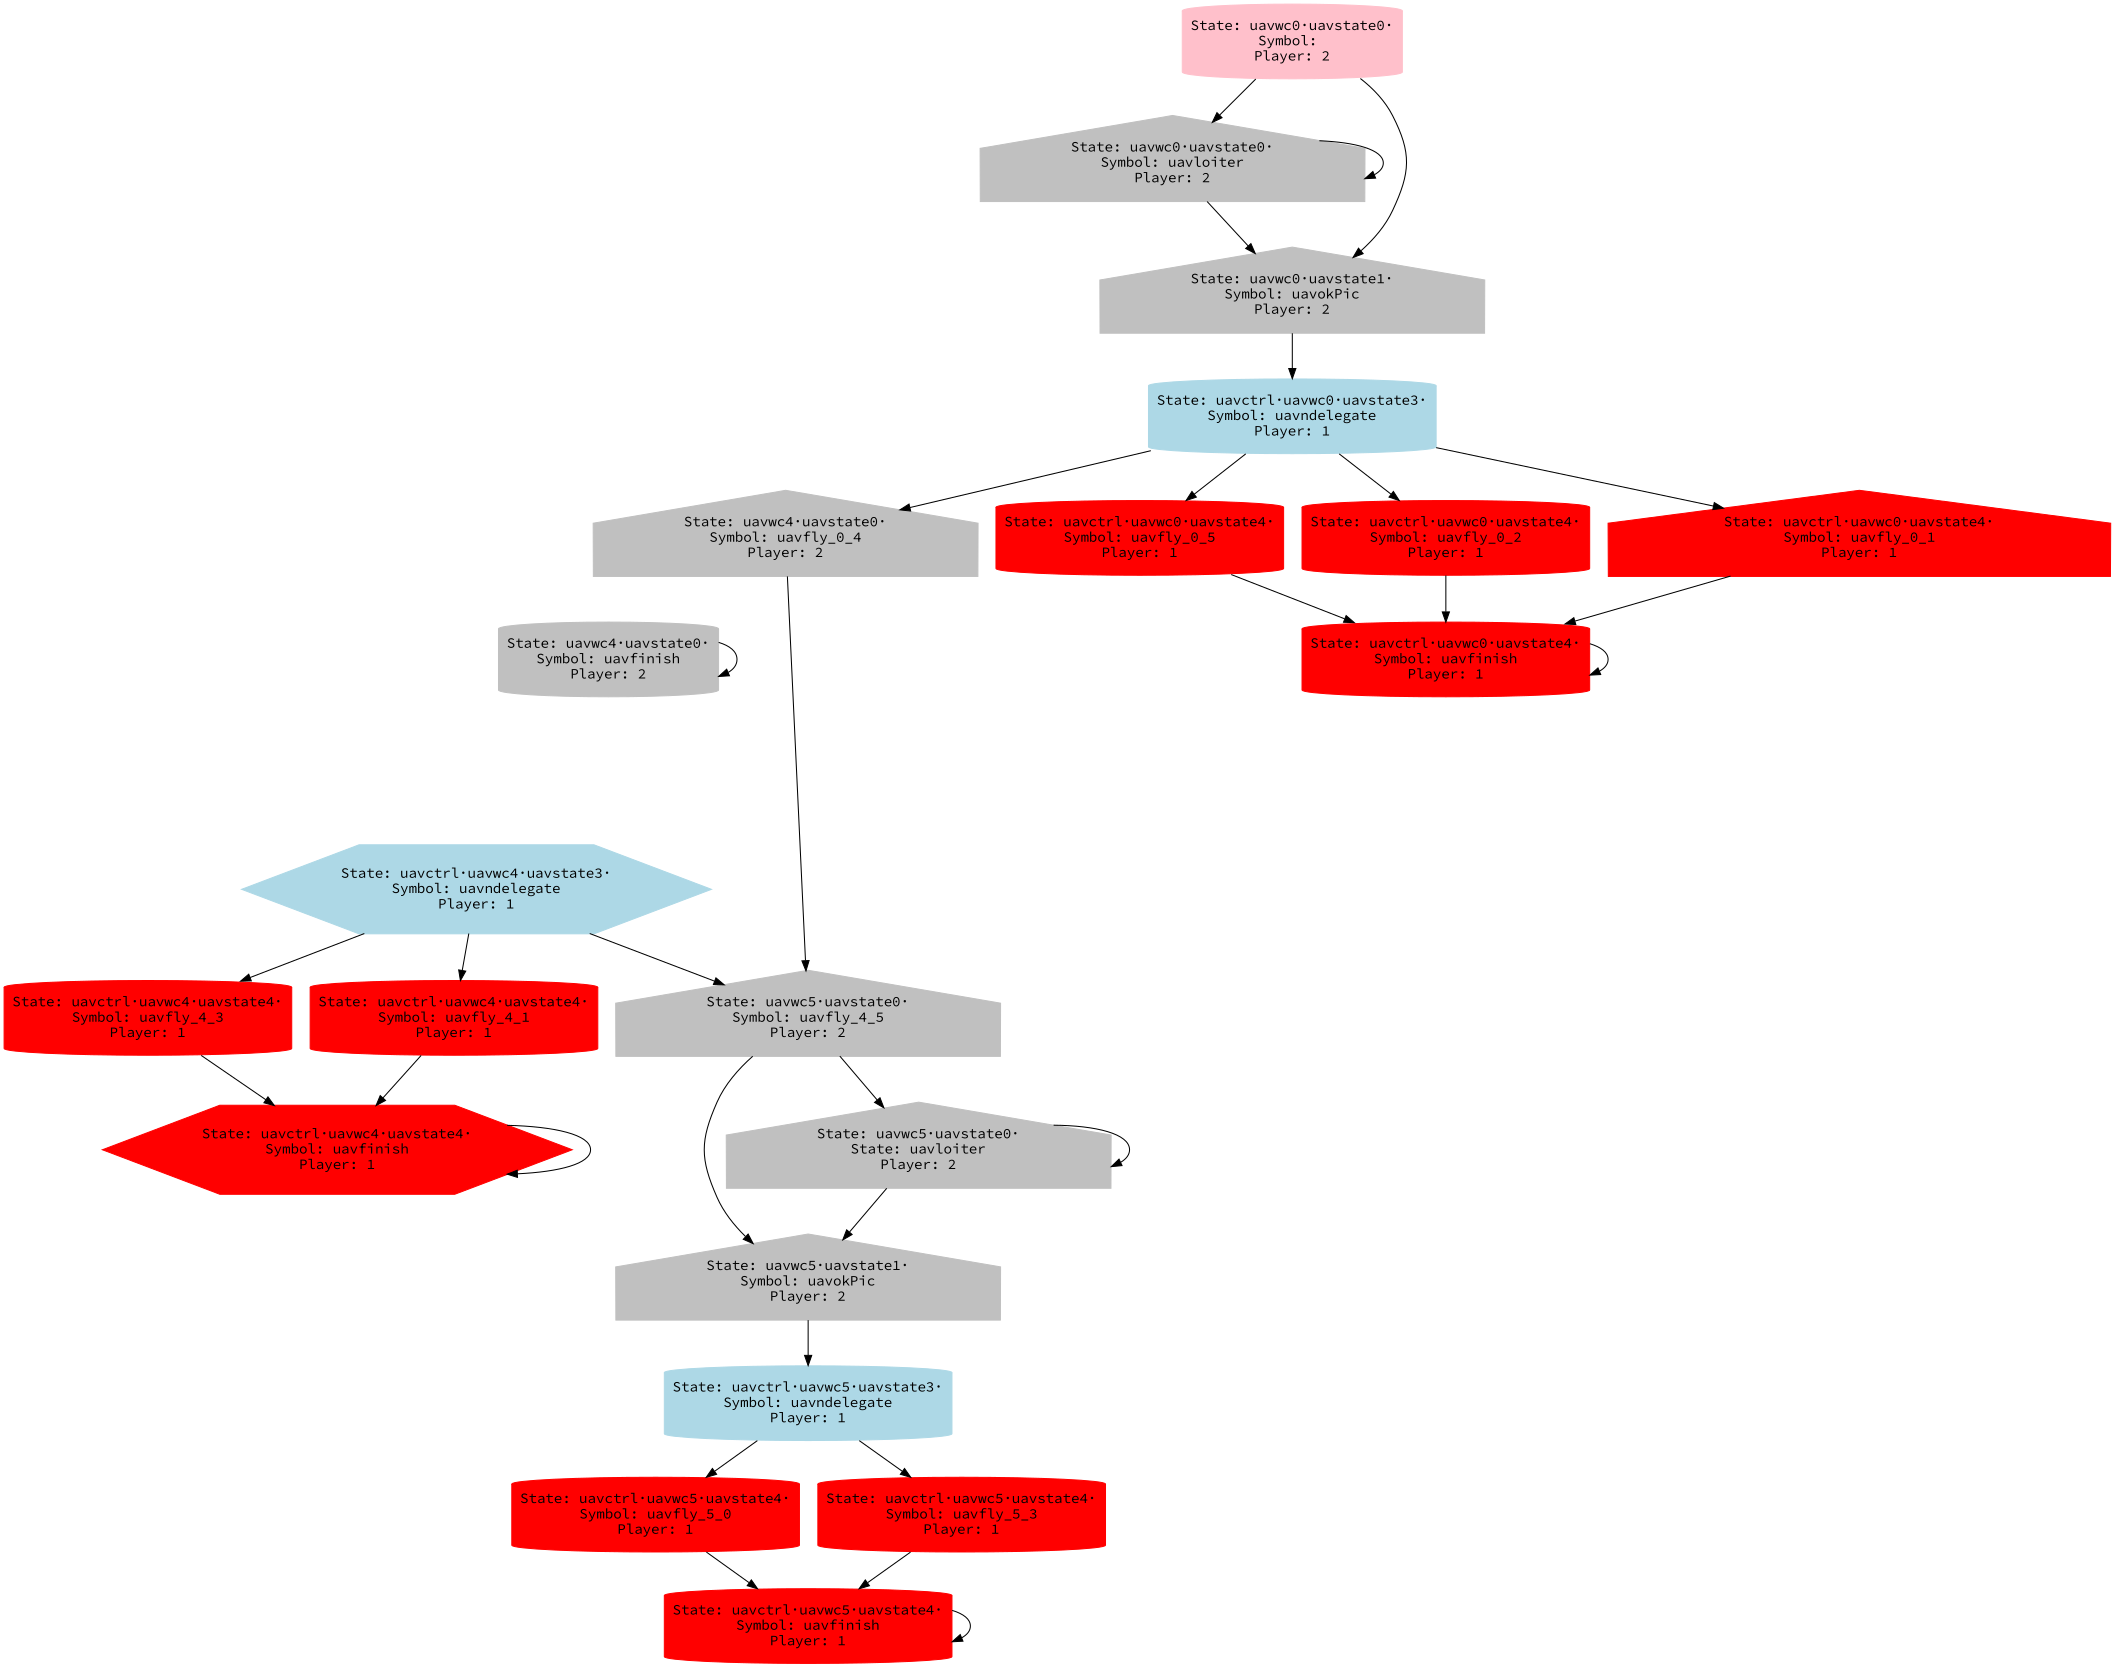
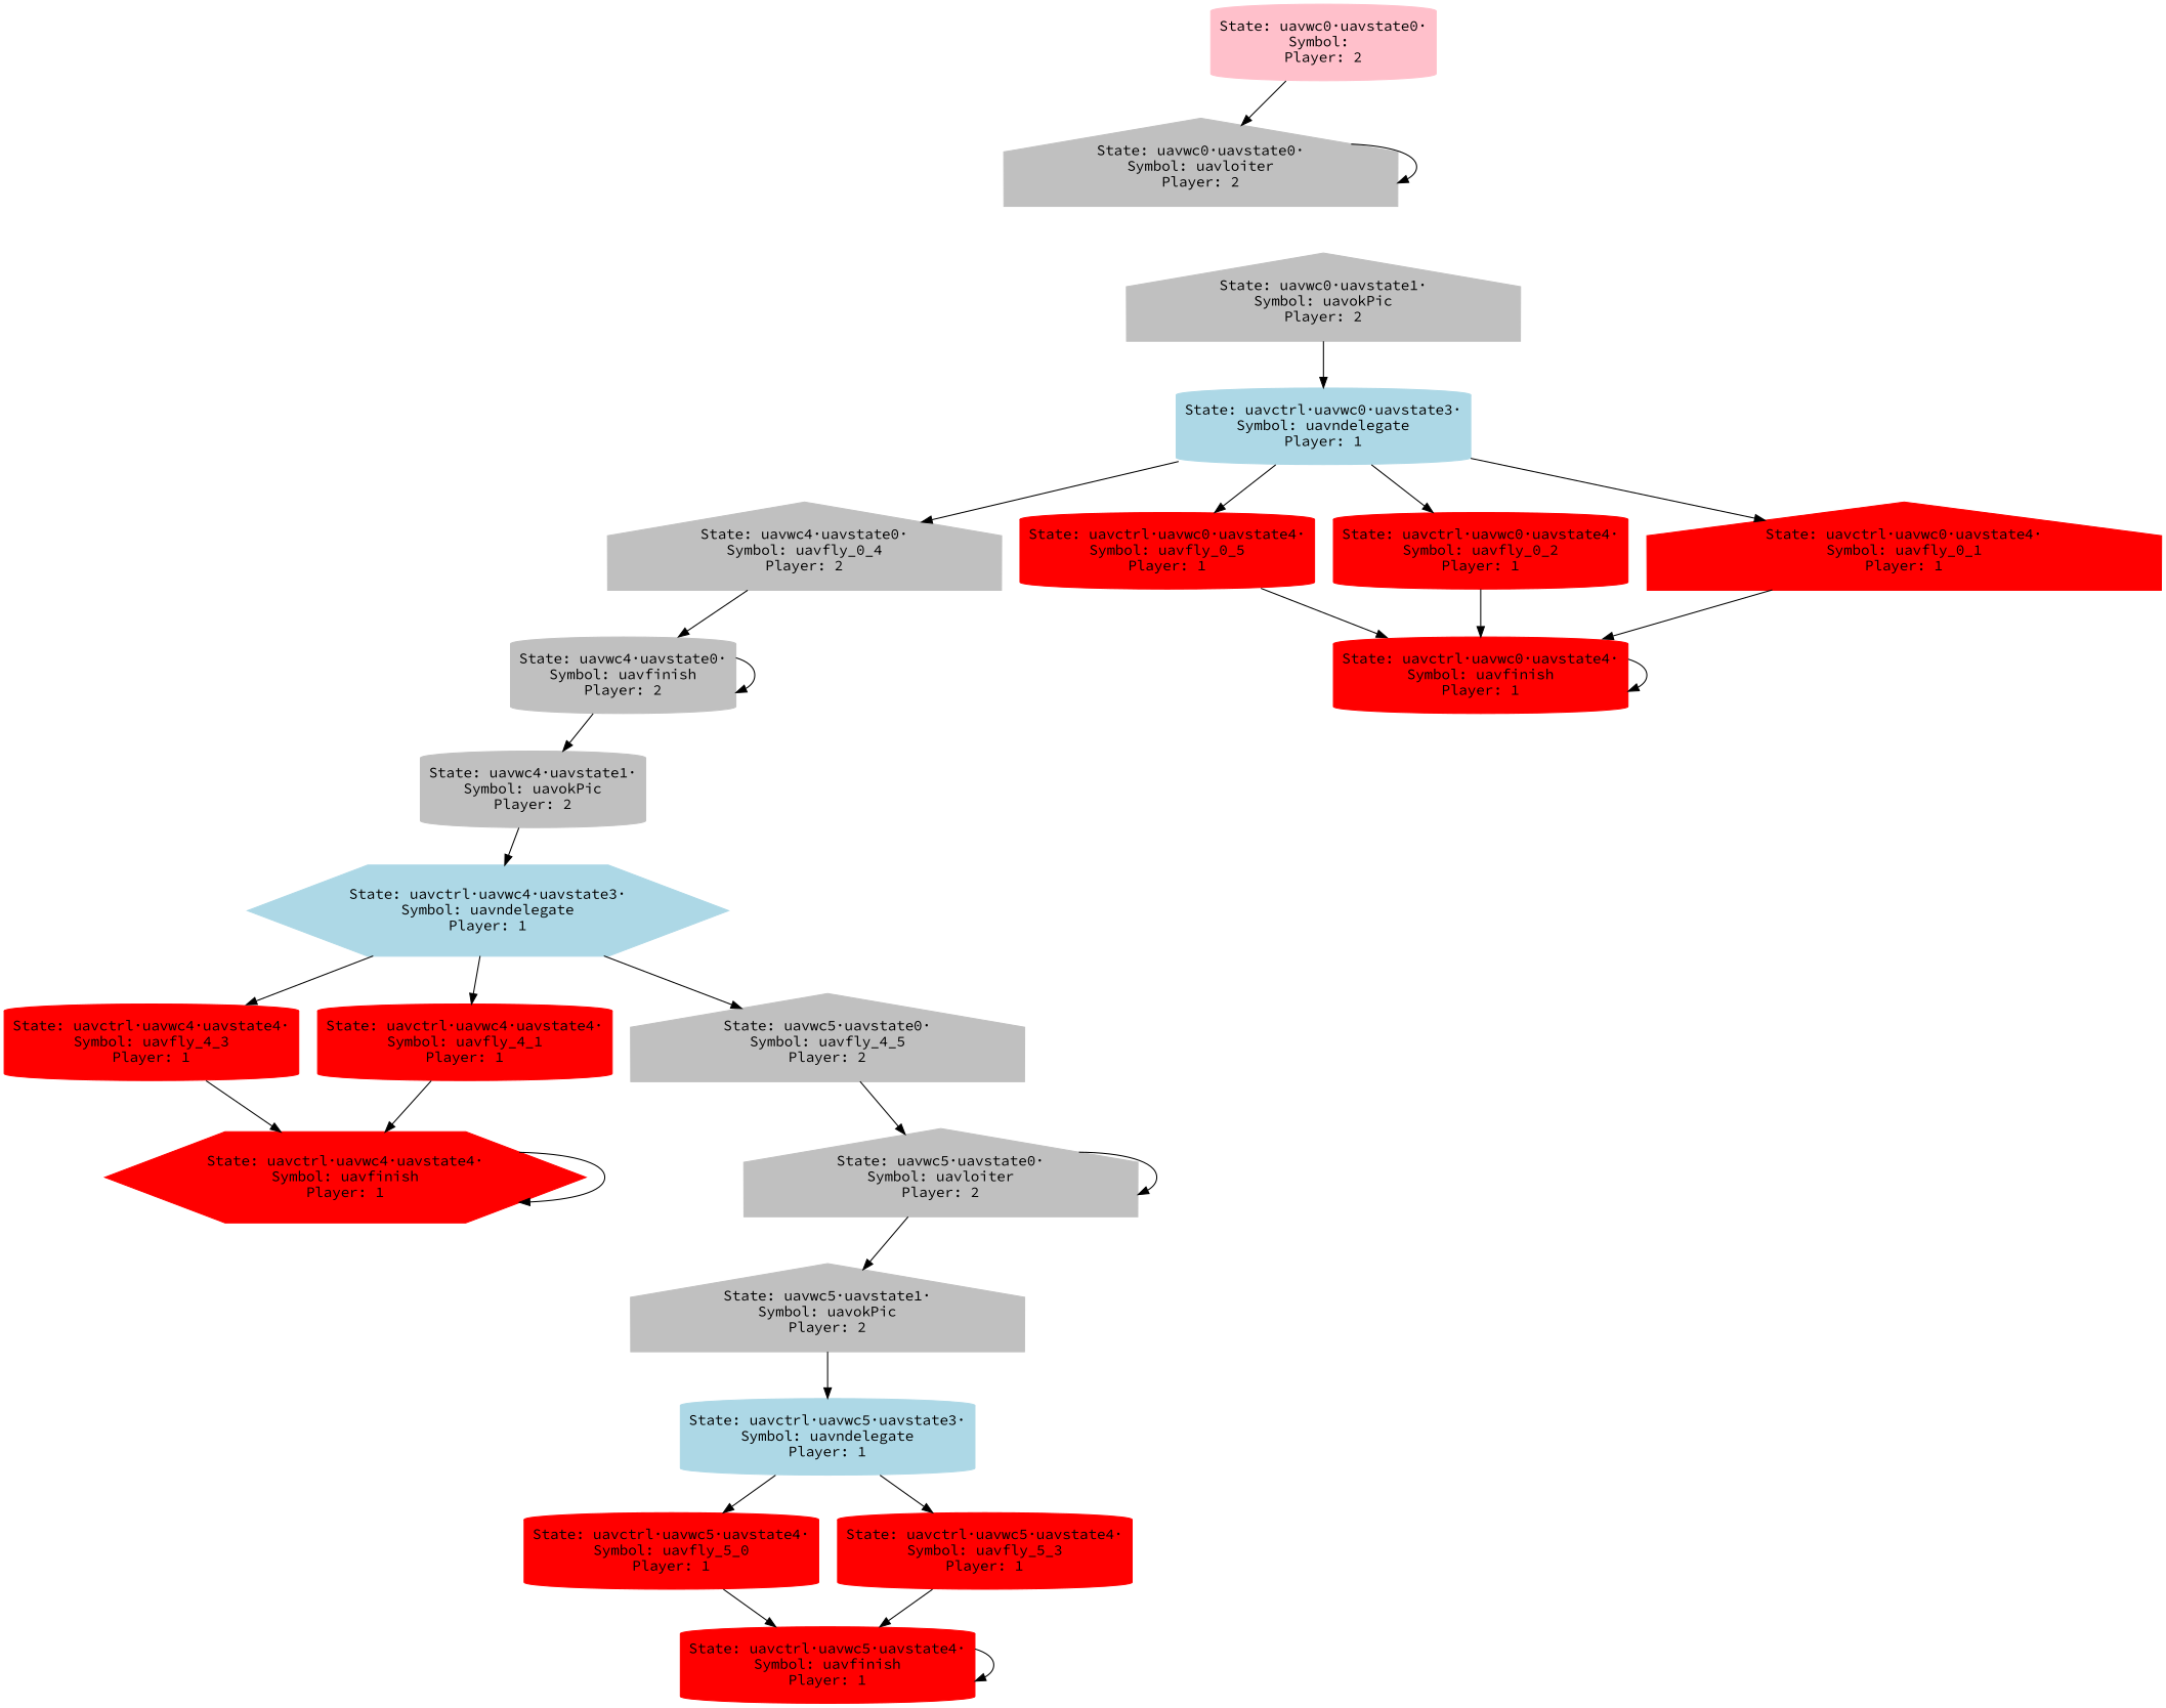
  digraph {
    fontname="Source Code Pro"
    node [color=red fontname="Source Code Pro" shape=cylinder style=filled]
    edge [fontname="Source Code Pro"]
    n1 [color=pink label="State: uavwc0·uavstate0·\nSymbol: \nPlayer: 2"]
    n2 [color=grey label="State: uavwc0·uavstate0·\nSymbol: uavloiter\nPlayer: 2" shape=house]
    n3 [color=grey label="State: uavwc0·uavstate1·\nSymbol: uavokPic\nPlayer: 2" shape=house]
    n4 [color=lightblue label="State: uavctrl·uavwc0·uavstate3·\nSymbol: uavndelegate\nPlayer: 1"]
    n5 [color=grey label="State: uavwc4·uavstate0·\nSymbol: uavfly_0_4\nPlayer: 2" shape=house]
    n6 [label="State: uavctrl·uavwc0·uavstate4·\nSymbol: uavfly_0_5\nPlayer: 1"]
    n7 [label="State: uavctrl·uavwc0·uavstate4·\nSymbol: uavfly_0_2\nPlayer: 1"]
    n8 [label="State: uavctrl·uavwc0·uavstate4·\nSymbol: uavfly_0_1\nPlayer: 1" shape=house]
    n9 [color=grey label="State: uavwc4·uavstate0·\nSymbol: uavfinish\nPlayer: 2"]
    n10 [label="State: uavctrl·uavwc0·uavstate4·\nSymbol: uavfinish\nPlayer: 1"]
+   n11 [color=grey label="State: uavwc4·uavstate1·\nSymbol: uavokPic\nPlayer: 2"]
    n12 [color=lightblue label="State: uavctrl·uavwc4·uavstate3·\nSymbol: uavndelegate\nPlayer: 1" shape=hexagon]
    n13 [label="State: uavctrl·uavwc4·uavstate4·\nSymbol: uavfly_4_3\nPlayer: 1"]
    n14 [label="State: uavctrl·uavwc4·uavstate4·\nSymbol: uavfly_4_1\nPlayer: 1"]
    n15 [color=grey label="State: uavwc5·uavstate0·\nSymbol: uavfly_4_5\nPlayer: 2" shape=house]
    n16 [label="State: uavctrl·uavwc4·uavstate4·\nSymbol: uavfinish\nPlayer: 1" shape=hexagon]
    n17 [color=grey label="State: uavwc5·uavstate1·\nSymbol: uavokPic\nPlayer: 2" shape=house]
-   n18 [color=grey label="State: uavwc5·uavstate0·\nState: uavloiter\nPlayer: 2" shape=house]
+   n18 [color=grey label="State: uavwc5·uavstate0·\nSymbol: uavloiter\nPlayer: 2" shape=house]
    n19 [color=lightblue label="State: uavctrl·uavwc5·uavstate3·\nSymbol: uavndelegate\nPlayer: 1"]
    n20 [label="State: uavctrl·uavwc5·uavstate4·\nSymbol: uavfly_5_0\nPlayer: 1"]
    n21 [label="State: uavctrl·uavwc5·uavstate4·\nSymbol: uavfly_5_3\nPlayer: 1"]
    n22 [label="State: uavctrl·uavwc5·uavstate4·\nSymbol: uavfinish\nPlayer: 1"]
    n1 -> n2
-   n1 -> n3
    n2 -> n2
-   n2 -> n3
    n3 -> n4
    n4 -> n5
    n4 -> n6
    n4 -> n7
    n4 -> n8
-   n5 -> n15
+   n5 -> n9
    n6 -> n10
    n7 -> n10
    n8 -> n10
    n9 -> n9
+   n9 -> n11
    n10 -> n10
+   n11 -> n12
    n12 -> n13
    n12 -> n14
    n12 -> n15
    n13 -> n16
    n14 -> n16
-   n15 -> n17
    n15 -> n18
    n16 -> n16
    n17 -> n19
    n18 -> n17
    n18 -> n18
    n19 -> n20
    n19 -> n21
    n20 -> n22
    n21 -> n22
    n22 -> n22
  }
